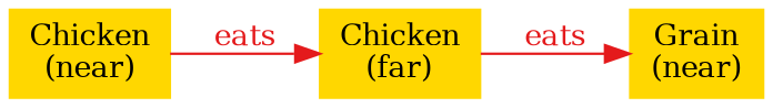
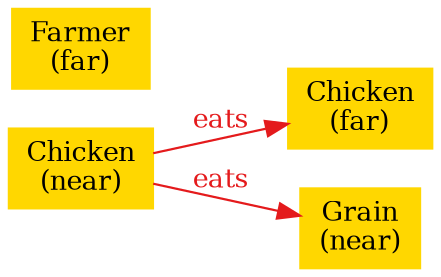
  digraph {
    fontsize=12
    rankdir=LR
    node [color="#ffd700" fontcolor="#000000" fontsize=12 shape=box style="filled, solid"]
    edge [color="#e41a1c" dir=forward fontcolor="#e41a1c" fontsize=12 style=solid weight=1]
    n1 [label="Chicken\n(far)" uuid=Chicken]
    n2 [label="Grain\n(near)" uuid=Grain]
    n3 [label="Chicken\n(near)" uuid=Fox]
-   n1 -> n2 [label=eats uuid="<Chicken, Grain>"]
+   n4 [label="Farmer\n(far)" uuid=Farmer]
+   n3 -> n2 [label=eats uuid="<Chicken, Grain>"]
    n3 -> n1 [label=eats uuid="<Fox, Chicken>"]
  }
